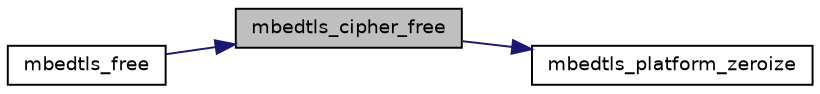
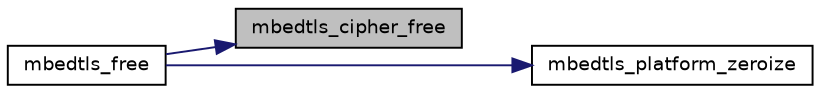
  digraph {
    rankdir=LR
    node [color=black fillcolor=white fontname=Helvetica fontsize=10 shape=record style=filled]
    edge [color=midnightblue fontname=Helvetica fontsize=10 labelfontname=Helvetica labelfontsize=10 style=solid]
    n1 [fillcolor=grey75 fontcolor=black height=0.2 label=mbedtls_cipher_free width=0.4]
    n2 [height=0.2 label=mbedtls_platform_zeroize width=0.4]
    n3 [height=0.2 label=mbedtls_free width=0.4]
-   n1 -> n2
+   n3 -> n2
    n3 -> n1
  }
